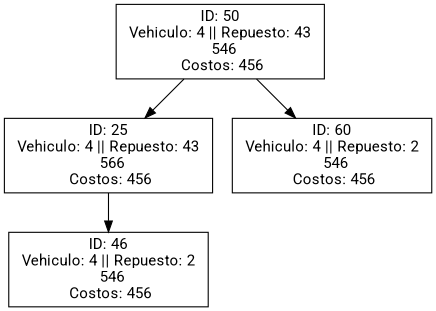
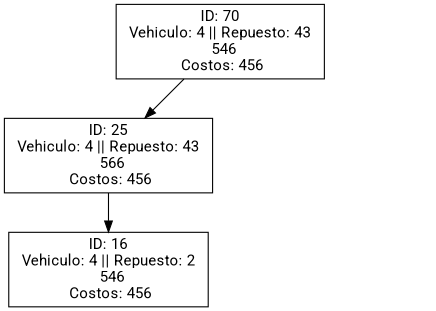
  digraph {
    fontname=Roboto
    rankdir=TB
    node [fontname=Roboto shape=box]
    edge [fontname=Roboto]
-   n1 [label="ID: 50\n Vehiculo: 4 || Repuesto: 43 \n  546\n Costos: 456"]
+   n1 [label="ID: 70\n Vehiculo: 4 || Repuesto: 43 \n  546\n Costos: 456"]
    n2 [label="ID: 25\n Vehiculo: 4 || Repuesto: 43 \n  566\n Costos: 456"]
-   n3 [label="ID: 60\n Vehiculo: 4 || Repuesto: 2 \n  546\n Costos: 456"]
-   n4 [label="ID: 46\n Vehiculo: 4 || Repuesto: 2 \n  546\n Costos: 456"]
+   n4 [label="ID: 16\n Vehiculo: 4 || Repuesto: 2 \n  546\n Costos: 456"]
    n1 -> n2
-   n1 -> n3
    n2 -> n4
  }
